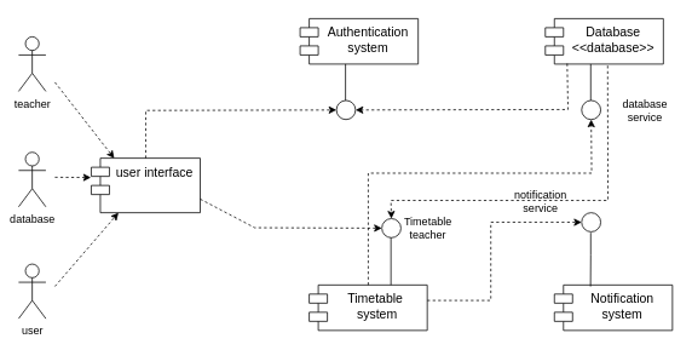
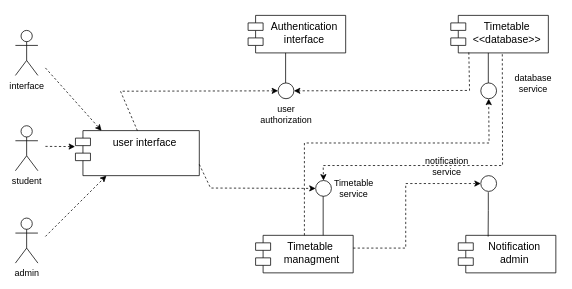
  <mxCell id="0" />
  <mxCell id="1" parent="0" />
- <mxCell id="2" value="&lt;font style=&quot;font-size: 14px;&quot;&gt;user interface&lt;/font&gt;" style="shape=module;align=left;spacingLeft=20;align=center;verticalAlign=top;whiteSpace=wrap;html=1;" vertex="1" parent="1"><mxGeometry x="100" y="173.5" width="120" height="60" as="geometry" /></mxCell>
- <mxCell id="3" value="&lt;font style=&quot;font-size: 14px;&quot;&gt;Authentication system&lt;/font&gt;" style="shape=module;align=left;spacingLeft=20;align=center;verticalAlign=top;whiteSpace=wrap;html=1;" vertex="1" parent="1"><mxGeometry x="330" y="20" width="130" height="50" as="geometry" /></mxCell>
- <mxCell id="4" value="&lt;font style=&quot;font-size: 14px;&quot;&gt;Timetable&amp;nbsp;&lt;/font&gt;&lt;div&gt;&lt;font style=&quot;font-size: 14px;&quot;&gt;system&lt;/font&gt;&lt;/div&gt;" style="shape=module;align=left;spacingLeft=20;align=center;verticalAlign=top;whiteSpace=wrap;html=1;" vertex="1" parent="1"><mxGeometry x="340" y="313" width="130" height="50" as="geometry" /></mxCell>
- <mxCell id="5" value="&lt;div&gt;&lt;span style=&quot;font-size: 14px; background-color: transparent; color: light-dark(rgb(0, 0, 0), rgb(255, 255, 255));&quot;&gt;Database&lt;/span&gt;&lt;/div&gt;&lt;div&gt;&lt;span style=&quot;font-size: 14px; background-color: transparent; color: light-dark(rgb(0, 0, 0), rgb(255, 255, 255));&quot;&gt;&amp;lt;&amp;lt;database&amp;gt;&amp;gt;&lt;/span&gt;&lt;/div&gt;" style="shape=module;align=left;spacingLeft=20;align=center;verticalAlign=top;whiteSpace=wrap;html=1;" vertex="1" parent="1"><mxGeometry x="600" y="20" width="130" height="50" as="geometry" /></mxCell>
- <mxCell id="6" value="&lt;div&gt;&lt;span style=&quot;font-size: 14px; background-color: transparent; color: light-dark(rgb(0, 0, 0), rgb(255, 255, 255));&quot;&gt;Notification&lt;/span&gt;&lt;/div&gt;&lt;div&gt;&lt;span style=&quot;font-size: 14px; background-color: transparent; color: light-dark(rgb(0, 0, 0), rgb(255, 255, 255));&quot;&gt;system&lt;/span&gt;&lt;/div&gt;" style="shape=module;align=left;spacingLeft=20;align=center;verticalAlign=top;whiteSpace=wrap;html=1;" vertex="1" parent="1"><mxGeometry x="610" y="313" width="130" height="50" as="geometry" /></mxCell>
+ <mxCell id="2" value="&lt;font style=&quot;font-size: 14px;&quot;&gt;user interface&lt;/font&gt;" style="shape=module;align=left;spacingLeft=20;align=center;verticalAlign=top;whiteSpace=wrap;html=1;" vertex="1" parent="1"><mxGeometry x="100" y="173.5" width="165" height="60" as="geometry" /></mxCell>
+ <mxCell id="3" value="&lt;font style=&quot;font-size: 14px;&quot;&gt;Authentication interface&lt;/font&gt;" style="shape=module;align=left;spacingLeft=20;align=center;verticalAlign=top;whiteSpace=wrap;html=1;" vertex="1" parent="1"><mxGeometry x="330" y="20" width="130" height="50" as="geometry" /></mxCell>
+ <mxCell id="4" value="&lt;font style=&quot;font-size: 14px;&quot;&gt;Timetable&amp;nbsp;&lt;/font&gt;&lt;div&gt;&lt;font style=&quot;font-size: 14px;&quot;&gt;managment&lt;/font&gt;&lt;/div&gt;" style="shape=module;align=left;spacingLeft=20;align=center;verticalAlign=top;whiteSpace=wrap;html=1;" vertex="1" parent="1"><mxGeometry x="340" y="313" width="130" height="50" as="geometry" /></mxCell>
+ <mxCell id="5" value="&lt;div&gt;&lt;span style=&quot;font-size: 14px; background-color: transparent; color: light-dark(rgb(0, 0, 0), rgb(255, 255, 255));&quot;&gt;Timetable&lt;/span&gt;&lt;/div&gt;&lt;div&gt;&lt;span style=&quot;font-size: 14px; background-color: transparent; color: light-dark(rgb(0, 0, 0), rgb(255, 255, 255));&quot;&gt;&amp;lt;&amp;lt;database&amp;gt;&amp;gt;&lt;/span&gt;&lt;/div&gt;" style="shape=module;align=left;spacingLeft=20;align=center;verticalAlign=top;whiteSpace=wrap;html=1;" vertex="1" parent="1"><mxGeometry x="600" y="20" width="130" height="50" as="geometry" /></mxCell>
+ <mxCell id="6" value="&lt;div&gt;&lt;span style=&quot;font-size: 14px; background-color: transparent; color: light-dark(rgb(0, 0, 0), rgb(255, 255, 255));&quot;&gt;Notification&lt;/span&gt;&lt;/div&gt;&lt;div&gt;&lt;span style=&quot;font-size: 14px; background-color: transparent; color: light-dark(rgb(0, 0, 0), rgb(255, 255, 255));&quot;&gt;admin&lt;/span&gt;&lt;/div&gt;" style="shape=module;align=left;spacingLeft=20;align=center;verticalAlign=top;whiteSpace=wrap;html=1;" vertex="1" parent="1"><mxGeometry x="610" y="313" width="130" height="50" as="geometry" /></mxCell>
  <mxCell id="7" value="" style="endArrow=none;html=1;rounded=0;" edge="1" parent="1"><mxGeometry width="50" height="50" relative="1" as="geometry"><mxPoint x="380" y="110" as="sourcePoint" /><mxPoint x="380" y="70" as="targetPoint" /></mxGeometry></mxCell>
  <mxCell id="8" value="" style="ellipse;whiteSpace=wrap;html=1;aspect=fixed;" vertex="1" parent="1"><mxGeometry x="370" y="110" width="21" height="21" as="geometry" /></mxCell>
  <mxCell id="9" value="" style="endArrow=none;html=1;rounded=0;" edge="1" parent="1"><mxGeometry width="50" height="50" relative="1" as="geometry"><mxPoint x="430" y="313" as="sourcePoint" /><mxPoint x="430" y="260" as="targetPoint" /></mxGeometry></mxCell>
  <mxCell id="10" value="" style="ellipse;whiteSpace=wrap;html=1;aspect=fixed;" vertex="1" parent="1"><mxGeometry x="420" y="240" width="21" height="21" as="geometry" /></mxCell>
  <mxCell id="11" value="" style="endArrow=none;html=1;rounded=0;" edge="1" parent="1"><mxGeometry width="50" height="50" relative="1" as="geometry"><mxPoint x="650" y="110" as="sourcePoint" /><mxPoint x="650" y="70" as="targetPoint" /></mxGeometry></mxCell>
  <mxCell id="12" value="" style="ellipse;whiteSpace=wrap;html=1;aspect=fixed;" vertex="1" parent="1"><mxGeometry x="640" y="110" width="21" height="21" as="geometry" /></mxCell>
  <mxCell id="13" value="" style="endArrow=none;html=1;rounded=0;exitX=0.306;exitY=0.033;exitDx=0;exitDy=0;exitPerimeter=0;" edge="1" parent="1" source="6"><mxGeometry width="50" height="50" relative="1" as="geometry"><mxPoint x="650" y="310" as="sourcePoint" /><mxPoint x="650" y="255.5" as="targetPoint" /><Array as="points"><mxPoint x="650" y="280" /></Array></mxGeometry></mxCell>
  <mxCell id="14" value="" style="ellipse;whiteSpace=wrap;html=1;aspect=fixed;" vertex="1" parent="1"><mxGeometry x="640" y="233.5" width="21" height="21" as="geometry" /></mxCell>
  <mxCell id="15" value="" style="html=1;labelBackgroundColor=#ffffff;startArrow=none;startFill=0;startSize=6;endArrow=classic;endFill=1;endSize=6;jettySize=auto;orthogonalLoop=1;strokeWidth=1;dashed=1;fontSize=14;rounded=0;entryX=0;entryY=0.5;entryDx=0;entryDy=0;exitX=0.5;exitY=0;exitDx=0;exitDy=0;" edge="1" parent="1" source="2" target="8"><mxGeometry width="60" height="60" relative="1" as="geometry"><mxPoint x="200" y="131" as="sourcePoint" /><mxPoint x="260" y="71" as="targetPoint" /><Array as="points"><mxPoint x="160" y="121" /></Array></mxGeometry></mxCell>
  <mxCell id="16" value="" style="html=1;labelBackgroundColor=#ffffff;startArrow=none;startFill=0;startSize=6;endArrow=classic;endFill=1;endSize=6;jettySize=auto;orthogonalLoop=1;strokeWidth=1;dashed=1;fontSize=14;rounded=0;exitX=0.5;exitY=0;exitDx=0;exitDy=0;entryX=0.5;entryY=1;entryDx=0;entryDy=0;" edge="1" parent="1" source="4" target="12"><mxGeometry width="60" height="60" relative="1" as="geometry"><mxPoint x="620" y="220" as="sourcePoint" /><mxPoint x="680" y="160" as="targetPoint" /><Array as="points"><mxPoint x="405" y="190" /><mxPoint x="651" y="190" /></Array></mxGeometry></mxCell>
  <mxCell id="17" value="" style="html=1;labelBackgroundColor=#ffffff;startArrow=none;startFill=0;startSize=6;endArrow=classic;endFill=1;endSize=6;jettySize=auto;orthogonalLoop=1;strokeWidth=1;dashed=1;fontSize=14;rounded=0;entryX=0;entryY=0.5;entryDx=0;entryDy=0;" edge="1" parent="1" target="14"><mxGeometry width="60" height="60" relative="1" as="geometry"><mxPoint x="470" y="330" as="sourcePoint" /><mxPoint x="530" y="270" as="targetPoint" /><Array as="points"><mxPoint x="540" y="330" /><mxPoint x="540" y="244" /></Array></mxGeometry></mxCell>
  <mxCell id="18" value="" style="html=1;labelBackgroundColor=#ffffff;startArrow=none;startFill=0;startSize=6;endArrow=classic;endFill=1;endSize=6;jettySize=auto;orthogonalLoop=1;strokeWidth=1;dashed=1;fontSize=14;rounded=0;exitX=0.185;exitY=0.988;exitDx=0;exitDy=0;entryX=1;entryY=0.5;entryDx=0;entryDy=0;exitPerimeter=0;" edge="1" parent="1" source="5" target="8"><mxGeometry width="60" height="60" relative="1" as="geometry"><mxPoint x="480" y="140" as="sourcePoint" /><mxPoint x="540" y="80" as="targetPoint" /><Array as="points"><mxPoint x="625" y="120" /></Array></mxGeometry></mxCell>
  <mxCell id="19" value="" style="html=1;labelBackgroundColor=#ffffff;startArrow=none;startFill=0;startSize=6;endArrow=classic;endFill=1;endSize=6;jettySize=auto;orthogonalLoop=1;strokeWidth=1;dashed=1;fontSize=14;rounded=0;exitX=0.528;exitY=1.035;exitDx=0;exitDy=0;exitPerimeter=0;entryX=0.5;entryY=0;entryDx=0;entryDy=0;" edge="1" parent="1" source="5" target="10"><mxGeometry width="60" height="60" relative="1" as="geometry"><mxPoint x="670" y="80" as="sourcePoint" /><mxPoint x="670" y="200" as="targetPoint" /><Array as="points"><mxPoint x="669" y="220" /><mxPoint x="430" y="220" /></Array></mxGeometry></mxCell>
- <mxCell id="20" value="user" style="shape=umlActor;verticalLabelPosition=bottom;verticalAlign=top;html=1;outlineConnect=0;" vertex="1" parent="1"><mxGeometry x="20" y="290" width="30" height="60" as="geometry" /></mxCell>
- <mxCell id="21" value="database" style="shape=umlActor;verticalLabelPosition=bottom;verticalAlign=top;html=1;outlineConnect=0;" vertex="1" parent="1"><mxGeometry x="20" y="167" width="30" height="60" as="geometry" /></mxCell>
- <mxCell id="22" value="teacher" style="shape=umlActor;verticalLabelPosition=bottom;verticalAlign=top;html=1;outlineConnect=0;" vertex="1" parent="1"><mxGeometry x="20" y="40" width="30" height="60" as="geometry" /></mxCell>
+ <mxCell id="20" value="admin" style="shape=umlActor;verticalLabelPosition=bottom;verticalAlign=top;html=1;outlineConnect=0;" vertex="1" parent="1"><mxGeometry x="20" y="290" width="30" height="60" as="geometry" /></mxCell>
+ <mxCell id="21" value="student" style="shape=umlActor;verticalLabelPosition=bottom;verticalAlign=top;html=1;outlineConnect=0;" vertex="1" parent="1"><mxGeometry x="20" y="167" width="30" height="60" as="geometry" /></mxCell>
+ <mxCell id="22" value="interface" style="shape=umlActor;verticalLabelPosition=bottom;verticalAlign=top;html=1;outlineConnect=0;" vertex="1" parent="1"><mxGeometry x="20" y="40" width="30" height="60" as="geometry" /></mxCell>
  <mxCell id="23" value="" style="html=1;labelBackgroundColor=#ffffff;startArrow=none;startFill=0;startSize=6;endArrow=classic;endFill=1;endSize=6;jettySize=auto;orthogonalLoop=1;strokeWidth=1;dashed=1;fontSize=14;rounded=0;entryX=0.211;entryY=0.003;entryDx=0;entryDy=0;entryPerimeter=0;" edge="1" parent="1" target="2"><mxGeometry width="60" height="60" relative="1" as="geometry"><mxPoint x="60" y="90" as="sourcePoint" /><mxPoint x="120" y="30" as="targetPoint" /></mxGeometry></mxCell>
  <mxCell id="24" value="" style="html=1;labelBackgroundColor=#ffffff;startArrow=none;startFill=0;startSize=6;endArrow=classic;endFill=1;endSize=6;jettySize=auto;orthogonalLoop=1;strokeWidth=1;dashed=1;fontSize=14;rounded=0;entryX=-0.003;entryY=0.355;entryDx=0;entryDy=0;entryPerimeter=0;" edge="1" parent="1" target="2"><mxGeometry width="60" height="60" relative="1" as="geometry"><mxPoint x="60" y="194.5" as="sourcePoint" /><mxPoint x="120" y="134.5" as="targetPoint" /></mxGeometry></mxCell>
  <mxCell id="25" value="" style="html=1;labelBackgroundColor=#ffffff;startArrow=none;startFill=0;startSize=6;endArrow=classic;endFill=1;endSize=6;jettySize=auto;orthogonalLoop=1;strokeWidth=1;dashed=1;fontSize=14;rounded=0;entryX=0.25;entryY=1;entryDx=0;entryDy=0;" edge="1" parent="1" target="2"><mxGeometry width="60" height="60" relative="1" as="geometry"><mxPoint x="60" y="314.5" as="sourcePoint" /><mxPoint x="120" y="254.5" as="targetPoint" /></mxGeometry></mxCell>
- <mxCell id="27" value="database&lt;div&gt;service&lt;/div&gt;" style="text;html=1;align=center;verticalAlign=middle;whiteSpace=wrap;rounded=0;" vertex="1" parent="1"><mxGeometry x="680" y="105.5" width="60" height="30" as="geometry" /></mxCell>
+ <mxCell id="26" value="user authorization" style="text;html=1;align=center;verticalAlign=middle;whiteSpace=wrap;rounded=0;" vertex="1" parent="1"><mxGeometry x="350.5" y="137" width="60" height="30" as="geometry" /></mxCell>
+ <mxCell id="27" value="database&lt;div&gt;service&lt;/div&gt;" style="text;html=1;align=center;verticalAlign=middle;whiteSpace=wrap;rounded=0;" vertex="1" parent="1"><mxGeometry x="680" y="95.5" width="60" height="30" as="geometry" /></mxCell>
  <mxCell id="28" value="notification service" style="text;html=1;align=center;verticalAlign=middle;whiteSpace=wrap;rounded=0;" vertex="1" parent="1"><mxGeometry x="565" y="206" width="60" height="30" as="geometry" /></mxCell>
  <mxCell id="29" value="" style="html=1;labelBackgroundColor=#ffffff;startArrow=none;startFill=0;startSize=6;endArrow=classic;endFill=1;endSize=6;jettySize=auto;orthogonalLoop=1;strokeWidth=1;dashed=1;fontSize=14;rounded=0;exitX=1;exitY=0.75;exitDx=0;exitDy=0;entryX=0;entryY=0.5;entryDx=0;entryDy=0;" edge="1" parent="1" source="2" target="10"><mxGeometry width="60" height="60" relative="1" as="geometry"><mxPoint x="380" y="260" as="sourcePoint" /><mxPoint x="440" y="200" as="targetPoint" /><Array as="points"><mxPoint x="280" y="250" /></Array></mxGeometry></mxCell>
- <mxCell id="30" value="Timetable teacher" style="text;html=1;align=center;verticalAlign=middle;whiteSpace=wrap;rounded=0;" vertex="1" parent="1"><mxGeometry x="441" y="235.5" width="60" height="30" as="geometry" /></mxCell>
+ <mxCell id="30" value="Timetable service" style="text;html=1;align=center;verticalAlign=middle;whiteSpace=wrap;rounded=0;" vertex="1" parent="1"><mxGeometry x="441" y="235.5" width="60" height="30" as="geometry" /></mxCell>
